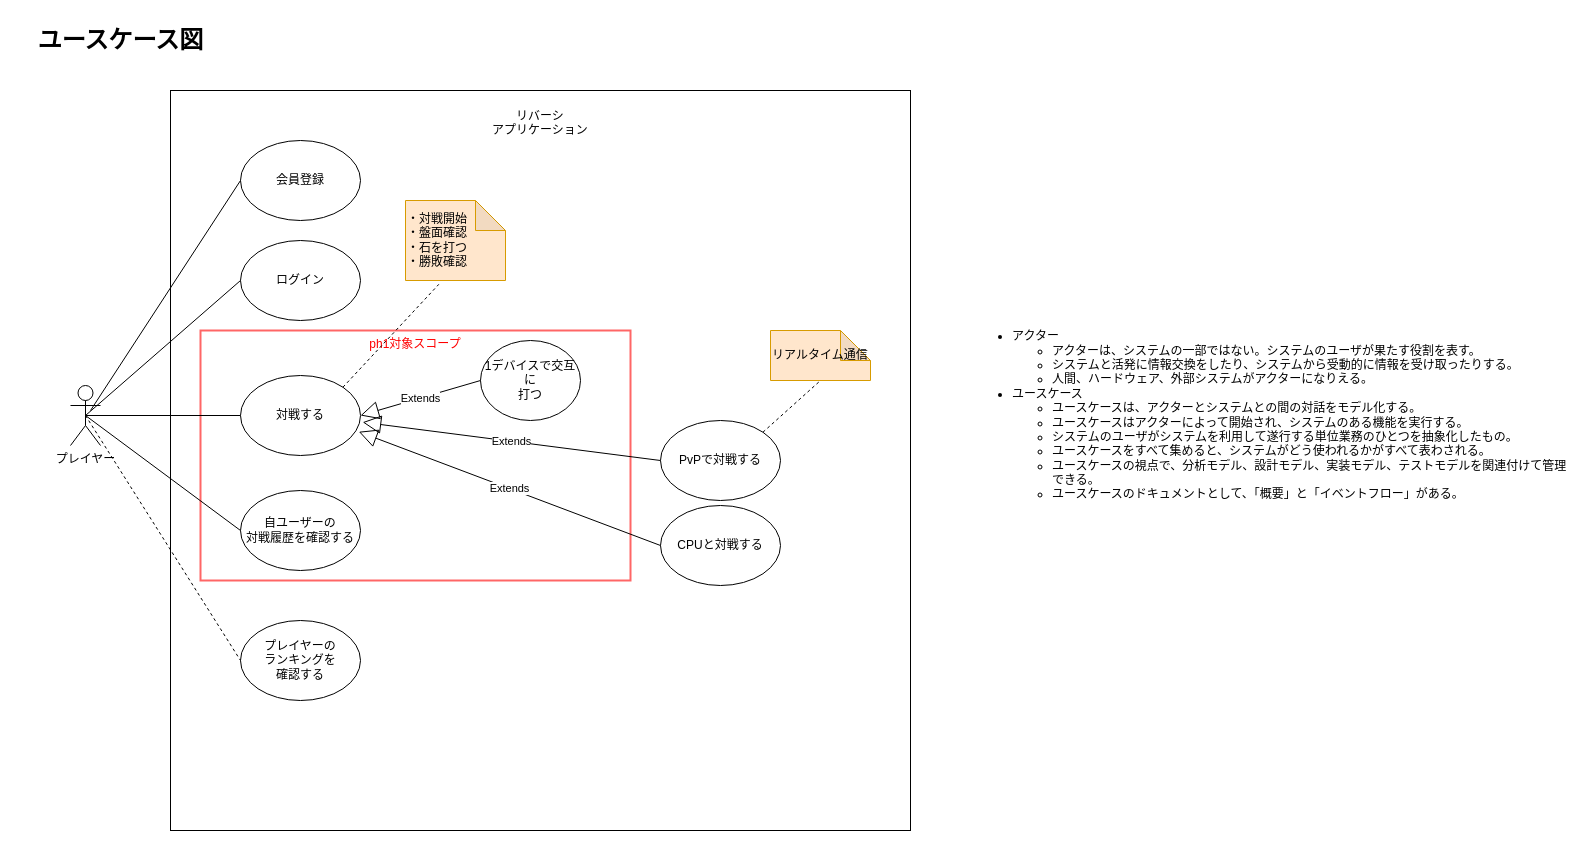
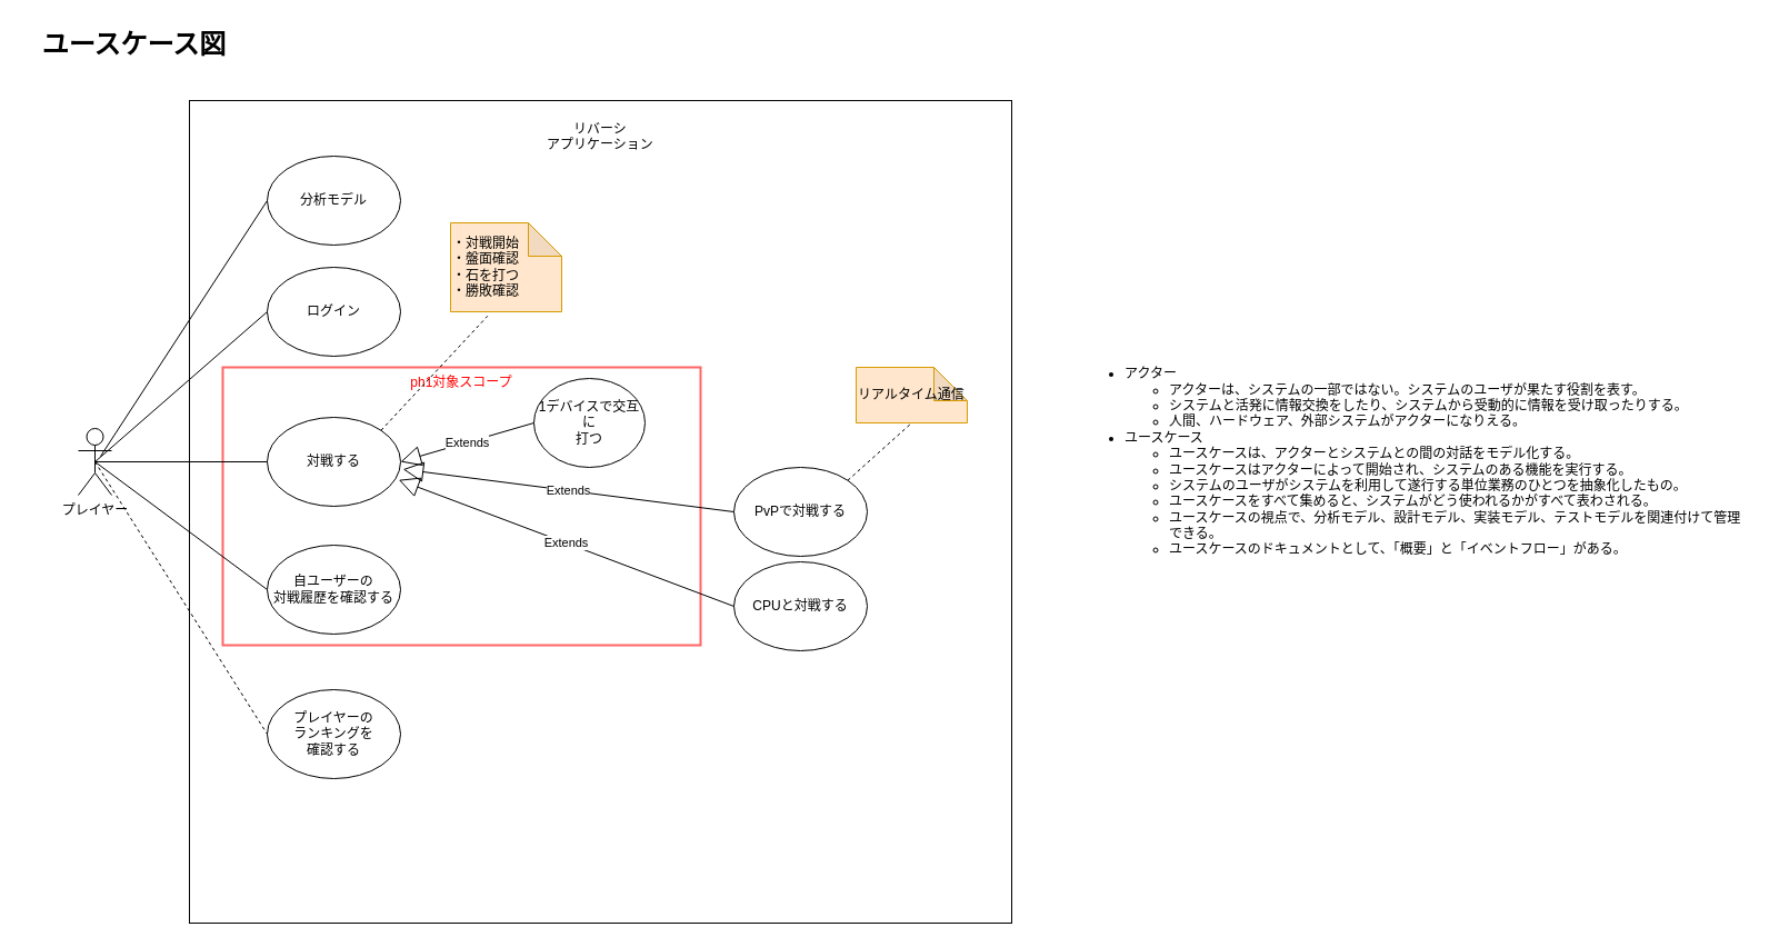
  <mxCell id="0" />
  <mxCell id="1" parent="0" />
  <mxCell id="2" value="&lt;font color=&quot;#ff0000&quot;&gt;ph1対象スコープ&lt;/font&gt;" style="rounded=0;whiteSpace=wrap;html=1;fontSize=12;fillColor=none;strokeColor=#FF6666;strokeWidth=2;verticalAlign=top;" vertex="1" parent="1"><mxGeometry x="200" y="330" width="430" height="250" as="geometry" /></mxCell>
  <mxCell id="3" value="&lt;p style=&quot;line-height: 120%;&quot;&gt;&lt;/p&gt;&lt;div style=&quot;&quot;&gt;リバーシ&lt;br&gt;アプリケーション&lt;/div&gt;&lt;p&gt;&lt;/p&gt;" style="whiteSpace=wrap;html=1;aspect=fixed;fillColor=none;align=center;verticalAlign=top;" vertex="1" parent="1"><mxGeometry x="170" y="90" width="740" height="740" as="geometry" /></mxCell>
  <mxCell id="4" value="プレイヤー" style="shape=umlActor;verticalLabelPosition=bottom;verticalAlign=top;html=1;outlineConnect=0;fillColor=none;" vertex="1" parent="1"><mxGeometry x="70" y="385" width="30" height="60" as="geometry" /></mxCell>
  <mxCell id="5" value="ユースケース図" style="text;strokeColor=none;fillColor=none;html=1;fontSize=24;fontStyle=1;verticalAlign=middle;align=center;" vertex="1" parent="1"><mxGeometry x="20" y="20" width="200" height="40" as="geometry" /></mxCell>
  <mxCell id="6" value="対戦する" style="ellipse;whiteSpace=wrap;html=1;fontSize=12;fillColor=none;" vertex="1" parent="1"><mxGeometry x="240" y="375" width="120" height="80" as="geometry" /></mxCell>
  <mxCell id="7" value="" style="endArrow=none;html=1;fontSize=12;exitX=0.5;exitY=0.5;exitDx=0;exitDy=0;exitPerimeter=0;entryX=0;entryY=0.5;entryDx=0;entryDy=0;" edge="1" parent="1" source="4" target="6"><mxGeometry width="50" height="50" relative="1" as="geometry"><mxPoint x="430" y="380" as="sourcePoint" /><mxPoint x="480" y="330" as="targetPoint" /></mxGeometry></mxCell>
  <mxCell id="8" value="・対戦開始&lt;br&gt;・盤面確認&lt;br&gt;・石を打つ&lt;br&gt;・勝敗確認" style="shape=note;whiteSpace=wrap;html=1;backgroundOutline=1;darkOpacity=0.05;fontSize=12;fillColor=#ffe6cc;align=left;strokeColor=#d79b00;" vertex="1" parent="1"><mxGeometry x="405" y="200" width="100" height="80" as="geometry" /></mxCell>
  <mxCell id="9" value="" style="endArrow=none;dashed=1;html=1;fontSize=12;exitX=1;exitY=0;exitDx=0;exitDy=0;entryX=0.333;entryY=1.048;entryDx=0;entryDy=0;entryPerimeter=0;" edge="1" parent="1" source="6" target="8"><mxGeometry width="50" height="50" relative="1" as="geometry"><mxPoint x="430" y="400" as="sourcePoint" /><mxPoint x="480" y="350" as="targetPoint" /></mxGeometry></mxCell>
  <mxCell id="10" value="自ユーザーの&lt;br&gt;対戦履歴を確認する" style="ellipse;whiteSpace=wrap;html=1;fontSize=12;fillColor=none;" vertex="1" parent="1"><mxGeometry x="240" y="490" width="120" height="80" as="geometry" /></mxCell>
  <mxCell id="11" value="" style="endArrow=none;html=1;fontSize=12;exitX=0.5;exitY=0.5;exitDx=0;exitDy=0;exitPerimeter=0;entryX=0;entryY=0.5;entryDx=0;entryDy=0;" edge="1" parent="1" source="4" target="10"><mxGeometry width="50" height="50" relative="1" as="geometry"><mxPoint x="430" y="440" as="sourcePoint" /><mxPoint x="480" y="390" as="targetPoint" /></mxGeometry></mxCell>
  <mxCell id="12" value="1デバイスで交互に&lt;br&gt;打つ" style="ellipse;whiteSpace=wrap;html=1;fontSize=12;fillColor=none;" vertex="1" parent="1"><mxGeometry x="480" y="340" width="100" height="80" as="geometry" /></mxCell>
  <mxCell id="13" value="CPUと対戦する" style="ellipse;whiteSpace=wrap;html=1;fontSize=12;fillColor=none;" vertex="1" parent="1"><mxGeometry x="660" y="505" width="120" height="80" as="geometry" /></mxCell>
  <mxCell id="14" value="PvPで対戦する" style="ellipse;whiteSpace=wrap;html=1;fontSize=12;fillColor=none;" vertex="1" parent="1"><mxGeometry x="660" y="420" width="120" height="80" as="geometry" /></mxCell>
  <mxCell id="15" value="プレイヤーの&lt;br&gt;ランキングを&lt;br&gt;確認する" style="ellipse;whiteSpace=wrap;html=1;fontSize=12;fillColor=none;" vertex="1" parent="1"><mxGeometry x="240" y="620" width="120" height="80" as="geometry" /></mxCell>
  <mxCell id="16" value="" style="endArrow=none;html=1;fontSize=12;exitX=0.5;exitY=0.5;exitDx=0;exitDy=0;exitPerimeter=0;entryX=0;entryY=0.5;entryDx=0;entryDy=0;dashed=1;" edge="1" parent="1" source="4" target="15"><mxGeometry width="50" height="50" relative="1" as="geometry"><mxPoint x="430" y="580" as="sourcePoint" /><mxPoint x="480" y="530" as="targetPoint" /></mxGeometry></mxCell>
  <mxCell id="17" value="Extends" style="endArrow=block;endSize=16;endFill=0;html=1;exitX=0;exitY=0.5;exitDx=0;exitDy=0;entryX=1;entryY=0.5;entryDx=0;entryDy=0;" edge="1" parent="1" source="12" target="6"><mxGeometry width="160" relative="1" as="geometry"><mxPoint x="604.711" y="524.773" as="sourcePoint" /><mxPoint x="395.271" y="345.232" as="targetPoint" /><Array as="points" /></mxGeometry></mxCell>
  <mxCell id="18" value="Extends" style="endArrow=block;endSize=16;endFill=0;html=1;entryX=0.986;entryY=0.703;entryDx=0;entryDy=0;exitX=0;exitY=0.5;exitDx=0;exitDy=0;entryPerimeter=0;" edge="1" parent="1" source="13" target="6"><mxGeometry width="160" relative="1" as="geometry"><mxPoint x="508" y="597" as="sourcePoint" /><mxPoint x="370" y="425" as="targetPoint" /><Array as="points" /></mxGeometry></mxCell>
  <mxCell id="19" value="Extends" style="endArrow=block;endSize=16;endFill=0;html=1;exitX=0;exitY=0.5;exitDx=0;exitDy=0;entryX=1.018;entryY=0.584;entryDx=0;entryDy=0;entryPerimeter=0;" edge="1" parent="1" source="14" target="6"><mxGeometry width="160" relative="1" as="geometry"><mxPoint x="517.574" y="606.716" as="sourcePoint" /><mxPoint x="352.426" y="453.284" as="targetPoint" /><Array as="points" /></mxGeometry></mxCell>
- <mxCell id="20" value="会員登録" style="ellipse;whiteSpace=wrap;html=1;fontSize=12;fillColor=none;" vertex="1" parent="1"><mxGeometry x="240" y="140" width="120" height="80" as="geometry" /></mxCell>
+ <mxCell id="20" value="分析モデル" style="ellipse;whiteSpace=wrap;html=1;fontSize=12;fillColor=none;" vertex="1" parent="1"><mxGeometry x="240" y="140" width="120" height="80" as="geometry" /></mxCell>
  <mxCell id="21" value="ログイン" style="ellipse;whiteSpace=wrap;html=1;fontSize=12;fillColor=none;" vertex="1" parent="1"><mxGeometry x="240" y="240" width="120" height="80" as="geometry" /></mxCell>
  <mxCell id="22" value="" style="endArrow=none;html=1;fontSize=12;fontColor=#FF0000;entryX=0;entryY=0.5;entryDx=0;entryDy=0;" edge="1" parent="1" target="20"><mxGeometry width="50" height="50" relative="1" as="geometry"><mxPoint x="90" y="410" as="sourcePoint" /><mxPoint x="220" y="190" as="targetPoint" /></mxGeometry></mxCell>
  <mxCell id="23" value="" style="endArrow=none;html=1;fontSize=12;fontColor=#FF0000;exitX=0.5;exitY=0.5;exitDx=0;exitDy=0;exitPerimeter=0;" edge="1" parent="1" source="4"><mxGeometry width="50" height="50" relative="1" as="geometry"><mxPoint x="200" y="340" as="sourcePoint" /><mxPoint x="240" y="280" as="targetPoint" /></mxGeometry></mxCell>
  <mxCell id="24" value="リアルタイム通信" style="shape=note;whiteSpace=wrap;html=1;backgroundOutline=1;darkOpacity=0.05;fontSize=12;fillColor=#ffe6cc;align=left;strokeColor=#d79b00;" vertex="1" parent="1"><mxGeometry x="770" y="330" width="100" height="50" as="geometry" /></mxCell>
  <mxCell id="25" value="" style="endArrow=none;dashed=1;html=1;fontSize=12;fontColor=#FF0000;entryX=0.5;entryY=1;entryDx=0;entryDy=0;entryPerimeter=0;exitX=1;exitY=0;exitDx=0;exitDy=0;" edge="1" parent="1" source="14" target="24"><mxGeometry width="50" height="50" relative="1" as="geometry"><mxPoint x="580" y="520" as="sourcePoint" /><mxPoint x="630" y="470" as="targetPoint" /></mxGeometry></mxCell>
  <mxCell id="26" value="&lt;ul&gt;&lt;li&gt;アクター&lt;/li&gt;&lt;ul&gt;&lt;li&gt;アクターは、システムの一部ではない。システムのユーザが果たす役割を表す。&lt;/li&gt;&lt;li&gt;システムと活発に情報交換をしたり、システムから受動的に情報を受け取ったりする。&lt;/li&gt;&lt;li&gt;人間、ハードウェア、外部システムがアクターになりえる。&lt;/li&gt;&lt;/ul&gt;&lt;li&gt;ユースケース&lt;/li&gt;&lt;ul&gt;&lt;li&gt;ユースケースは、アクターとシステムとの間の対話をモデル化する。&lt;/li&gt;&lt;li&gt;ユースケースはアクターによって開始され、システムのある機能を実行する。&lt;/li&gt;&lt;li&gt;システムのユーザがシステムを利用して遂行する単位業務のひとつを抽象化したもの。&lt;/li&gt;&lt;li&gt;ユースケースをすべて集めると、システムがどう使われるかがすべて表わされる。&lt;/li&gt;&lt;li&gt;ユースケースの視点で、分析モデル、設計モデル、実装モデル、テストモデルを関連付けて管理できる。&lt;/li&gt;&lt;li&gt;ユースケースのドキュメントとして、「概要」と「イベントフロー」がある。&lt;/li&gt;&lt;/ul&gt;&lt;/ul&gt;" style="text;strokeColor=none;fillColor=none;html=1;whiteSpace=wrap;verticalAlign=middle;overflow=hidden;" vertex="1" parent="1"><mxGeometry x="970" y="280" width="600" height="270" as="geometry" /></mxCell>
